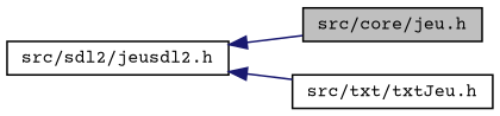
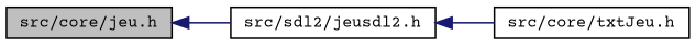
  digraph {
    fontname="Courier Prime"
    rankdir=LR
    node [color=black fillcolor=white fontname="Courier Prime" fontsize=10 shape=record style=filled]
    edge [color=midnightblue dir=back fontname="Courier Prime" fontsize=10 labelfontname=Helvetica labelfontsize=10 style=solid]
    n1 [fillcolor=grey75 fontcolor=black height=0.2 label="src/core/jeu.h" width=0.4]
    n2 [height=0.2 label="src/sdl2/jeusdl2.h" width=0.4]
-   n3 [height=0.2 label="src/txt/txtJeu.h" width=0.4]
-   n2 -> n1
+   n3 [height=0.2 label="src/core/txtJeu.h" width=0.4]
+   n1 -> n2
    n2 -> n3
  }
